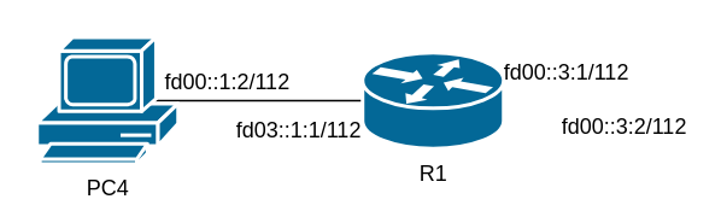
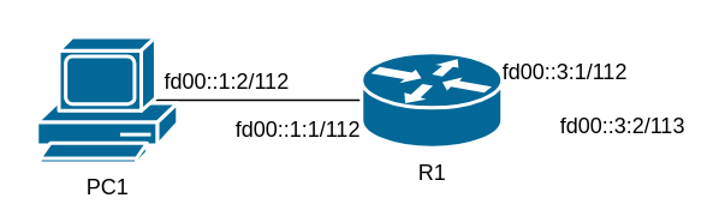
  <mxCell id="0" />
  <mxCell id="1" parent="0" />
  <mxCell id="2" style="edgeStyle=orthogonalEdgeStyle;rounded=0;orthogonalLoop=1;jettySize=auto;html=1;exitX=0.83;exitY=0.5;exitDx=0;exitDy=0;exitPerimeter=0;entryX=0;entryY=0.5;entryDx=0;entryDy=0;entryPerimeter=0;startArrow=none;startFill=0;endArrow=none;endFill=0;" parent="1" source="3" target="4" edge="1"><mxGeometry relative="1" as="geometry" /></mxCell>
- <mxCell id="3" value="PC4&lt;br&gt;" style="shape=mxgraph.cisco.computers_and_peripherals.pc;html=1;pointerEvents=1;dashed=0;fillColor=#036897;strokeColor=#ffffff;strokeWidth=2;verticalLabelPosition=bottom;verticalAlign=top;align=center;outlineConnect=0;" parent="1" vertex="1"><mxGeometry x="20" y="20" width="78" height="70" as="geometry" /></mxCell>
+ <mxCell id="3" value="PC1&lt;br&gt;" style="shape=mxgraph.cisco.computers_and_peripherals.pc;html=1;pointerEvents=1;dashed=0;fillColor=#036897;strokeColor=#ffffff;strokeWidth=2;verticalLabelPosition=bottom;verticalAlign=top;align=center;outlineConnect=0;" parent="1" vertex="1"><mxGeometry x="20" y="20" width="78" height="70" as="geometry" /></mxCell>
  <mxCell id="4" value="R1" style="shape=mxgraph.cisco.routers.router;html=1;pointerEvents=1;dashed=0;fillColor=#036897;strokeColor=#ffffff;strokeWidth=2;verticalLabelPosition=bottom;verticalAlign=top;align=center;outlineConnect=0;" parent="1" vertex="1"><mxGeometry x="200" y="28.5" width="78" height="53" as="geometry" /></mxCell>
- <mxCell id="5" value="fd03::1:1/112" style="text;html=1;strokeColor=none;fillColor=none;align=center;verticalAlign=middle;whiteSpace=wrap;rounded=0;" parent="1" vertex="1"><mxGeometry x="130" y="61.5" width="70" height="20" as="geometry" /></mxCell>
+ <mxCell id="5" value="fd00::1:1/112" style="text;html=1;strokeColor=none;fillColor=none;align=center;verticalAlign=middle;whiteSpace=wrap;rounded=0;" parent="1" vertex="1"><mxGeometry x="130" y="61.5" width="70" height="20" as="geometry" /></mxCell>
  <mxCell id="6" value="fd00::3:1/112" style="text;html=1;strokeColor=none;fillColor=none;align=center;verticalAlign=middle;whiteSpace=wrap;rounded=0;" parent="1" vertex="1"><mxGeometry x="278" y="30" width="70" height="20" as="geometry" /></mxCell>
- <mxCell id="7" value="fd00::3:2/112" style="text;html=1;strokeColor=none;fillColor=none;align=center;verticalAlign=middle;whiteSpace=wrap;rounded=0;" parent="1" vertex="1"><mxGeometry x="310" y="60" width="70" height="20" as="geometry" /></mxCell>
+ <mxCell id="7" value="fd00::3:2/113" style="text;html=1;strokeColor=none;fillColor=none;align=center;verticalAlign=middle;whiteSpace=wrap;rounded=0;" parent="1" vertex="1"><mxGeometry x="310" y="60" width="70" height="20" as="geometry" /></mxCell>
  <mxCell id="8" value="fd00::1:2/112" style="text;html=1;align=center;verticalAlign=middle;resizable=0;points=[];autosize=1;strokeColor=none;fillColor=none;" vertex="1" parent="1"><mxGeometry x="80" y="30" width="90" height="30" as="geometry" /></mxCell>
